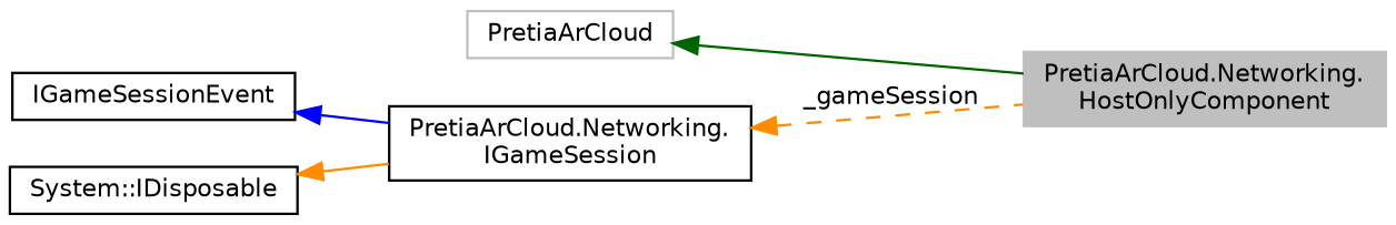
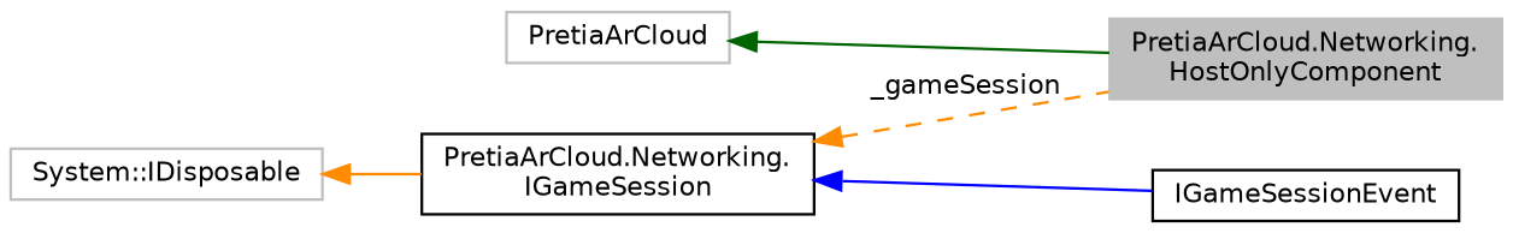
  digraph {
    rankdir=LR
    node [color=grey75 fillcolor=white fontname=Helvetica fontsize=10 shape=record style=filled]
    edge [color=darkorange dir=back fontname=Helvetica fontsize=10 labelfontname=Helvetica labelfontsize=10 style=solid]
    n1 [fillcolor=grey75 fontcolor=black height=0.2 label="PretiaArCloud.Networking.\lHostOnlyComponent" width=0.4]
    n2 [height=0.2 label=PretiaArCloud width=0.4]
    n3 [color=black height=0.2 label="PretiaArCloud.Networking.\lIGameSession" width=0.4]
    n4 [color=black height=0.2 label=IGameSessionEvent width=0.4]
-   n5 [color=black height=0.2 label="System::IDisposable" width=0.4]
+   n5 [height=0.2 label="System::IDisposable" width=0.4]
    n2 -> n1 [color=darkgreen]
    n3 -> n1 [label=" _gameSession" style=dashed]
-   n4 -> n3 [color=blue]
+   n3 -> n4 [color=blue]
    n5 -> n3
  }
